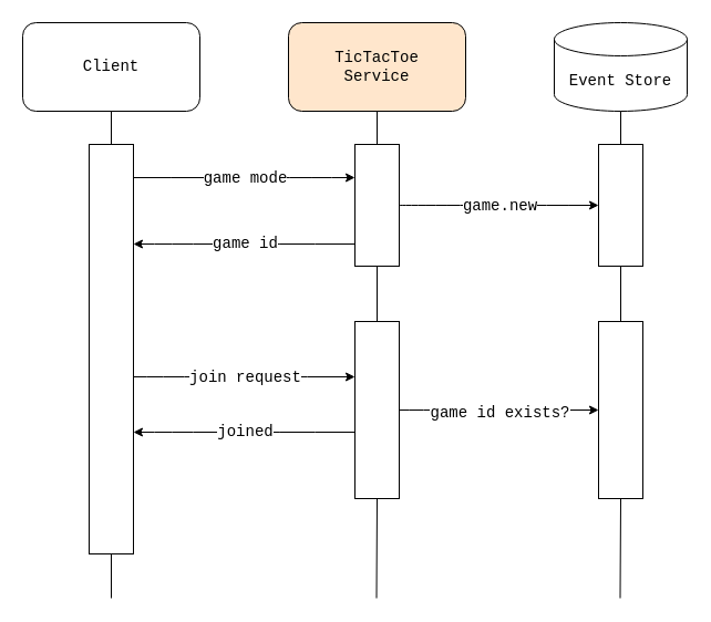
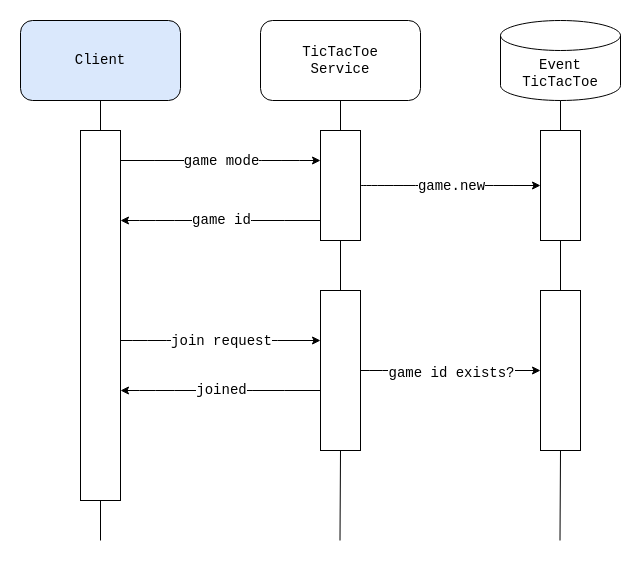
  <mxCell id="0" />
  <mxCell id="1" parent="0" />
- <mxCell id="2" value="&lt;font face=&quot;Courier New&quot; style=&quot;font-size: 14px&quot;&gt;Client&lt;/font&gt;" style="rounded=1;whiteSpace=wrap;html=1;" vertex="1" parent="1"><mxGeometry x="20" y="20" width="160" height="80" as="geometry" /></mxCell>
- <mxCell id="3" value="&lt;font face=&quot;Courier New&quot; style=&quot;font-size: 14px&quot;&gt;TicTacToe&lt;br&gt;Service&lt;br&gt;&lt;/font&gt;" style="rounded=1;whiteSpace=wrap;html=1;fillColor=#ffe6cc;" vertex="1" parent="1"><mxGeometry x="260" y="20" width="160" height="80" as="geometry" /></mxCell>
- <mxCell id="4" value="Event Store" style="shape=cylinder3;whiteSpace=wrap;html=1;boundedLbl=1;backgroundOutline=1;size=15;fontFamily=Courier New;fontSize=14;" vertex="1" parent="1"><mxGeometry x="500" y="20" width="120" height="80" as="geometry" /></mxCell>
+ <mxCell id="2" value="&lt;font face=&quot;Courier New&quot; style=&quot;font-size: 14px&quot;&gt;Client&lt;/font&gt;" style="rounded=1;whiteSpace=wrap;html=1;fillColor=#dae8fc;" vertex="1" parent="1"><mxGeometry x="20" y="20" width="160" height="80" as="geometry" /></mxCell>
+ <mxCell id="3" value="&lt;font face=&quot;Courier New&quot; style=&quot;font-size: 14px&quot;&gt;TicTacToe&lt;br&gt;Service&lt;br&gt;&lt;/font&gt;" style="rounded=1;whiteSpace=wrap;html=1;" vertex="1" parent="1"><mxGeometry x="260" y="20" width="160" height="80" as="geometry" /></mxCell>
+ <mxCell id="4" value="Event TicTacToe" style="shape=cylinder3;whiteSpace=wrap;html=1;boundedLbl=1;backgroundOutline=1;size=15;fontFamily=Courier New;fontSize=14;" vertex="1" parent="1"><mxGeometry x="500" y="20" width="120" height="80" as="geometry" /></mxCell>
  <mxCell id="5" value="" style="endArrow=none;html=1;fontFamily=Courier New;fontSize=14;entryX=0.5;entryY=1;entryDx=0;entryDy=0;" edge="1" parent="1" target="2"><mxGeometry width="50" height="50" relative="1" as="geometry"><mxPoint x="100" y="540" as="sourcePoint" /><mxPoint x="430" y="230" as="targetPoint" /></mxGeometry></mxCell>
  <mxCell id="6" value="" style="endArrow=none;html=1;fontFamily=Courier New;fontSize=14;entryX=0.5;entryY=1;entryDx=0;entryDy=0;startArrow=none;" edge="1" parent="1" source="17" target="3"><mxGeometry width="50" height="50" relative="1" as="geometry"><mxPoint x="339.5" y="540" as="sourcePoint" /><mxPoint x="340" y="120" as="targetPoint" /></mxGeometry></mxCell>
  <mxCell id="7" value="" style="endArrow=none;html=1;fontFamily=Courier New;fontSize=14;entryX=0.5;entryY=1;entryDx=0;entryDy=0;entryPerimeter=0;startArrow=none;" edge="1" parent="1" source="26" target="4"><mxGeometry width="50" height="50" relative="1" as="geometry"><mxPoint x="559.5" y="540" as="sourcePoint" /><mxPoint x="560" y="110" as="targetPoint" /></mxGeometry></mxCell>
  <mxCell id="8" style="edgeStyle=orthogonalEdgeStyle;html=1;fontFamily=Courier New;fontSize=14;curved=1;" edge="1" parent="1" source="12" target="17"><mxGeometry relative="1" as="geometry"><Array as="points"><mxPoint x="260" y="160" /><mxPoint x="260" y="160" /></Array></mxGeometry></mxCell>
  <mxCell id="9" value="game mode" style="edgeLabel;html=1;align=center;verticalAlign=middle;resizable=0;points=[];fontSize=14;fontFamily=Courier New;" vertex="1" connectable="0" parent="8"><mxGeometry x="-0.204" y="-4" relative="1" as="geometry"><mxPoint x="20" y="-4" as="offset" /></mxGeometry></mxCell>
  <mxCell id="10" style="edgeStyle=orthogonalEdgeStyle;curved=1;html=1;fontFamily=Courier New;fontSize=14;" edge="1" parent="1" source="12" target="24"><mxGeometry relative="1" as="geometry"><Array as="points"><mxPoint x="160" y="340" /><mxPoint x="160" y="340" /></Array></mxGeometry></mxCell>
  <mxCell id="11" value="join request" style="edgeLabel;html=1;align=center;verticalAlign=middle;resizable=0;points=[];fontSize=14;fontFamily=Courier New;" vertex="1" connectable="0" parent="10"><mxGeometry x="-0.244" y="2" relative="1" as="geometry"><mxPoint x="24" y="2" as="offset" /></mxGeometry></mxCell>
  <mxCell id="12" value="" style="rounded=0;whiteSpace=wrap;html=1;fontFamily=Courier New;fontSize=14;" vertex="1" parent="1"><mxGeometry x="80" y="130" width="40" height="370" as="geometry" /></mxCell>
  <mxCell id="13" style="edgeStyle=orthogonalEdgeStyle;curved=1;html=1;fontFamily=Courier New;fontSize=14;" edge="1" parent="1" source="17" target="19"><mxGeometry relative="1" as="geometry" /></mxCell>
  <mxCell id="14" value="game.new" style="edgeLabel;html=1;align=center;verticalAlign=middle;resizable=0;points=[];fontSize=14;fontFamily=Courier New;" vertex="1" connectable="0" parent="13"><mxGeometry x="-0.205" relative="1" as="geometry"><mxPoint x="18" as="offset" /></mxGeometry></mxCell>
  <mxCell id="15" style="edgeStyle=orthogonalEdgeStyle;curved=1;html=1;fontFamily=Courier New;fontSize=14;" edge="1" parent="1" source="17" target="12"><mxGeometry relative="1" as="geometry"><Array as="points"><mxPoint x="170" y="220" /><mxPoint x="170" y="220" /></Array></mxGeometry></mxCell>
  <mxCell id="16" value="game id" style="edgeLabel;html=1;align=center;verticalAlign=middle;resizable=0;points=[];fontSize=14;fontFamily=Courier New;" vertex="1" connectable="0" parent="15"><mxGeometry x="0.204" y="-1" relative="1" as="geometry"><mxPoint x="20" as="offset" /></mxGeometry></mxCell>
  <mxCell id="17" value="" style="rounded=0;whiteSpace=wrap;html=1;fontFamily=Courier New;fontSize=14;" vertex="1" parent="1"><mxGeometry x="320" y="130" width="40" height="110" as="geometry" /></mxCell>
  <mxCell id="18" value="" style="endArrow=none;html=1;fontFamily=Courier New;fontSize=14;entryX=0.5;entryY=1;entryDx=0;entryDy=0;startArrow=none;" edge="1" parent="1" source="24" target="17"><mxGeometry width="50" height="50" relative="1" as="geometry"><mxPoint x="339.5" y="540" as="sourcePoint" /><mxPoint x="340" y="100" as="targetPoint" /></mxGeometry></mxCell>
  <mxCell id="19" value="" style="rounded=0;whiteSpace=wrap;html=1;fontFamily=Courier New;fontSize=14;" vertex="1" parent="1"><mxGeometry x="540" y="130" width="40" height="110" as="geometry" /></mxCell>
  <mxCell id="20" style="edgeStyle=orthogonalEdgeStyle;curved=1;html=1;fontFamily=Courier New;fontSize=14;" edge="1" parent="1" source="24" target="26"><mxGeometry relative="1" as="geometry"><Array as="points"><mxPoint x="390" y="370" /><mxPoint x="390" y="370" /></Array></mxGeometry></mxCell>
  <mxCell id="21" value="game id exists?" style="edgeLabel;html=1;align=center;verticalAlign=middle;resizable=0;points=[];fontSize=14;fontFamily=Courier New;" vertex="1" connectable="0" parent="20"><mxGeometry x="-0.227" y="-2" relative="1" as="geometry"><mxPoint x="20" as="offset" /></mxGeometry></mxCell>
  <mxCell id="22" style="edgeStyle=orthogonalEdgeStyle;curved=1;html=1;fontFamily=Courier New;fontSize=14;" edge="1" parent="1" source="24" target="12"><mxGeometry relative="1" as="geometry"><Array as="points"><mxPoint x="170" y="390" /><mxPoint x="170" y="390" /></Array></mxGeometry></mxCell>
  <mxCell id="23" value="joined" style="edgeLabel;html=1;align=center;verticalAlign=middle;resizable=0;points=[];fontSize=14;fontFamily=Courier New;" vertex="1" connectable="0" parent="22"><mxGeometry x="0.304" y="-1" relative="1" as="geometry"><mxPoint x="30" as="offset" /></mxGeometry></mxCell>
  <mxCell id="24" value="" style="rounded=0;whiteSpace=wrap;html=1;fontFamily=Courier New;fontSize=14;" vertex="1" parent="1"><mxGeometry x="320" y="290" width="40" height="160" as="geometry" /></mxCell>
  <mxCell id="25" value="" style="endArrow=none;html=1;fontFamily=Courier New;fontSize=14;entryX=0.5;entryY=1;entryDx=0;entryDy=0;" edge="1" parent="1" target="24"><mxGeometry width="50" height="50" relative="1" as="geometry"><mxPoint x="339.5" y="540" as="sourcePoint" /><mxPoint x="340" y="240" as="targetPoint" /></mxGeometry></mxCell>
  <mxCell id="26" value="" style="rounded=0;whiteSpace=wrap;html=1;fontFamily=Courier New;fontSize=14;" vertex="1" parent="1"><mxGeometry x="540" y="290" width="40" height="160" as="geometry" /></mxCell>
  <mxCell id="27" value="" style="endArrow=none;html=1;fontFamily=Courier New;fontSize=14;entryX=0.5;entryY=1;entryDx=0;entryDy=0;entryPerimeter=0;" edge="1" parent="1" target="26"><mxGeometry width="50" height="50" relative="1" as="geometry"><mxPoint x="559.5" y="540" as="sourcePoint" /><mxPoint x="560" y="100" as="targetPoint" /></mxGeometry></mxCell>
